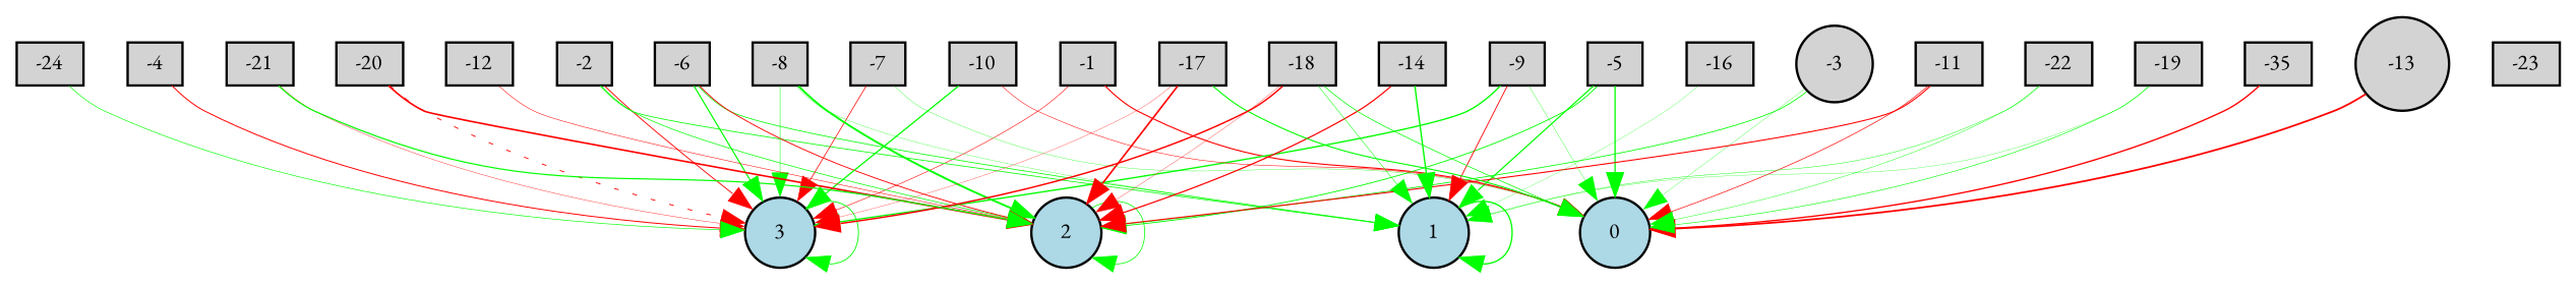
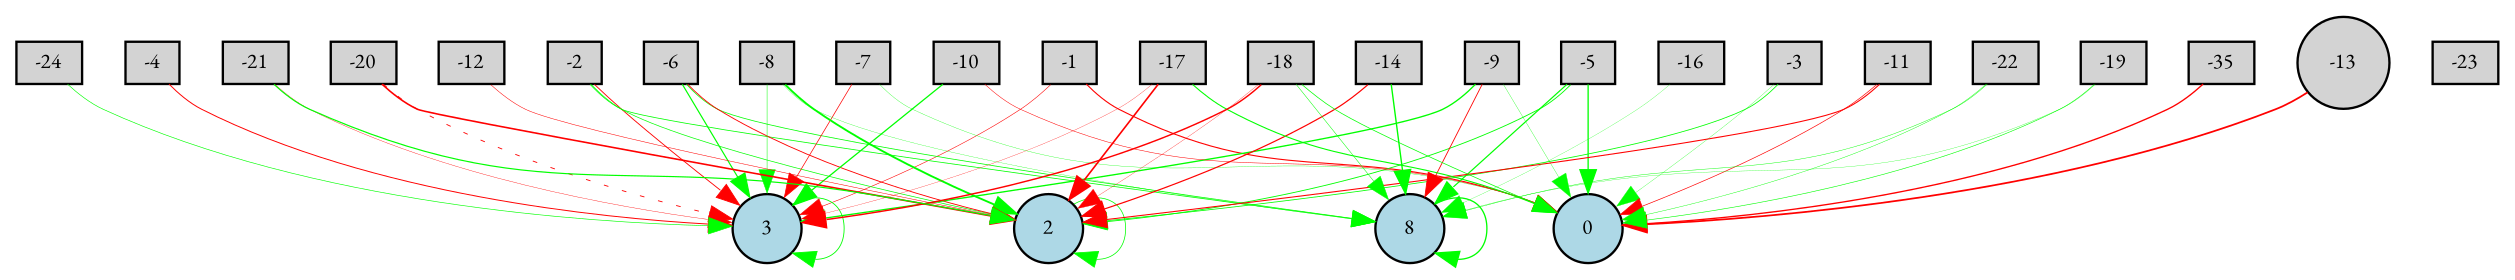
  digraph {
    fontname="EB Garamond"
    node [fillcolor=lightgray fontname="EB Garamond" fontsize=9 shape=box style=filled]
    edge [color=green fontname="EB Garamond" style=solid]
    -1 [height=0.2 width=0.2]
    0 [fillcolor=lightblue height=0.2 shape=circle width=0.2]
    3 [fillcolor=lightblue height=0.2 shape=circle width=0.2]
    -2 [height=0.2 width=0.2]
-   1 [fillcolor=lightblue height=0.2 shape=circle width=0.2]
+   1 [fillcolor=lightblue height=0.2 shape=circle width=0.2 label=8]
    2 [fillcolor=lightblue height=0.2 shape=circle width=0.2]
-   -3 [height=0.2 shape=circle width=0.2]
+   -3 [height=0.2 width=0.2]
    -4 [height=0.2 width=0.2]
    -5 [height=0.2 width=0.2]
    -6 [height=0.2 width=0.2]
    -7 [height=0.2 width=0.2]
    -8 [height=0.2 width=0.2]
    -9 [height=0.2 width=0.2]
    -10 [height=0.2 width=0.2]
    -11 [height=0.2 width=0.2]
    -12 [height=0.2 width=0.2]
    -13 [height=0.2 shape=circle width=0.2]
    -14 [height=0.2 width=0.2]
    n19 [height=0.2 label=-35 width=0.2]
    -16 [height=0.2 width=0.2]
    -17 [height=0.2 width=0.2]
    -18 [height=0.2 width=0.2]
    -19 [height=0.2 width=0.2]
    -20 [height=0.2 width=0.2]
    -21 [height=0.2 width=0.2]
    -22 [height=0.2 width=0.2]
    -23 [height=0.2 width=0.2]
    -24 [height=0.2 width=0.2]
    -1 -> 0 [color=red penwidth=0.47055090622828266]
    -1 -> 3 [color=red penwidth=0.23760930279228312]
    3 -> 3 [penwidth=0.3645254320672522]
    -2 -> 3 [color=red penwidth=0.3782127064007753]
    -2 -> 1 [penwidth=0.330335677303644]
    -2 -> 2 [penwidth=0.29864877686512237]
    1 -> 1 [penwidth=0.5594013410849832]
    2 -> 2 [penwidth=0.318899624577349]
    -3 -> 0 [penwidth=0.12047415681941007]
    -3 -> 2 [penwidth=0.33937448161857897]
    -4 -> 3 [color=red penwidth=0.4153170727605824]
    -5 -> 0 [penwidth=0.557796458154968]
    -5 -> 1 [penwidth=0.5098017825631251]
    -5 -> 2 [penwidth=0.3696128585621812]
    -6 -> 3 [penwidth=0.5044326755140454]
    -6 -> 1 [penwidth=0.324339072922453]
    -6 -> 2 [color=red penwidth=0.3775975268223982]
    -7 -> 0 [penwidth=0.13619616266272586]
    -7 -> 3 [color=red penwidth=0.30088570102474443]
    -8 -> 3 [penwidth=0.20587142664522498]
    -8 -> 1 [penwidth=0.12441922496364809]
    -8 -> 2 [penwidth=0.8010018840929063]
    -9 -> 0 [penwidth=0.13772211955445188]
    -9 -> 3 [penwidth=0.5701460741005759]
    -9 -> 1 [color=red penwidth=0.3633015907555752]
    -10 -> 0 [color=red penwidth=0.21413284106275254]
    -10 -> 3 [penwidth=0.5382226026182336]
    -11 -> 0 [color=red penwidth=0.2821216015583319]
    -11 -> 2 [color=red penwidth=0.45472422154217584]
    -12 -> 2 [color=red penwidth=0.2155882872071523]
    -13 -> 0 [color=red penwidth=0.7469851147283696]
    -14 -> 1 [penwidth=0.5852476179108314]
    -14 -> 2 [color=red penwidth=0.5108133502783312]
    n19 -> 0 [color=red penwidth=0.5739452746384115]
    -16 -> 1 [penwidth=0.10716218365943415]
    -17 -> 0 [penwidth=0.4616890408983101]
    -17 -> 3 [color=red penwidth=0.12330427389871462]
    -17 -> 2 [color=red penwidth=0.6939688687159997]
    -18 -> 0 [penwidth=0.30503097942777824]
    -18 -> 3 [color=red penwidth=0.6146835594049195]
    -18 -> 1 [penwidth=0.21476580644736182]
    -18 -> 2 [color=red penwidth=0.12714192861697637]
    -19 -> 0 [penwidth=0.24934137197465064]
    -19 -> 1 [penwidth=0.12190784869576662]
    -20 -> 3 [color=red penwidth=0.37528263442119925 style=dotted]
    -20 -> 2 [color=red penwidth=0.6845327800036445]
    -21 -> 3 [color=red penwidth=0.15684076712154282]
    -21 -> 2 [penwidth=0.503446723993352]
    -22 -> 0 [penwidth=0.17952963376221295]
    -22 -> 1 [penwidth=0.1875624614925861]
    -24 -> 3 [penwidth=0.26670251661103184]
  }
